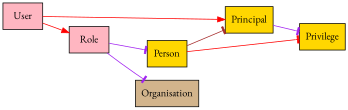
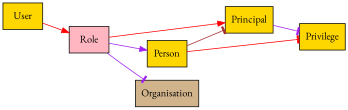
  digraph {
    fontname="EB Garamond"
    rankdir=LR
    node [fillcolor=gold fontname="EB Garamond" shape=box style=filled]
    edge [arrowhead=tee color=red fontname="EB Garamond"]
    Person
    Principal
    Privilege
    Role [fillcolor=lightpink]
    Organisation [fillcolor=tan]
-   User [fillcolor=lightpink]
+   User
    Person -> Principal [color=brown]
    Person -> Privilege
    Principal -> Privilege [color=purple]
-   Role -> Person [color=purple]
+   Role -> Person [arrowhead=normal color=purple]
    Role -> Organisation [color=purple]
-   User -> Principal [arrowhead=normal]
+   Role -> Principal [arrowhead=normal]
    User -> Role [arrowhead=normal]
  }
